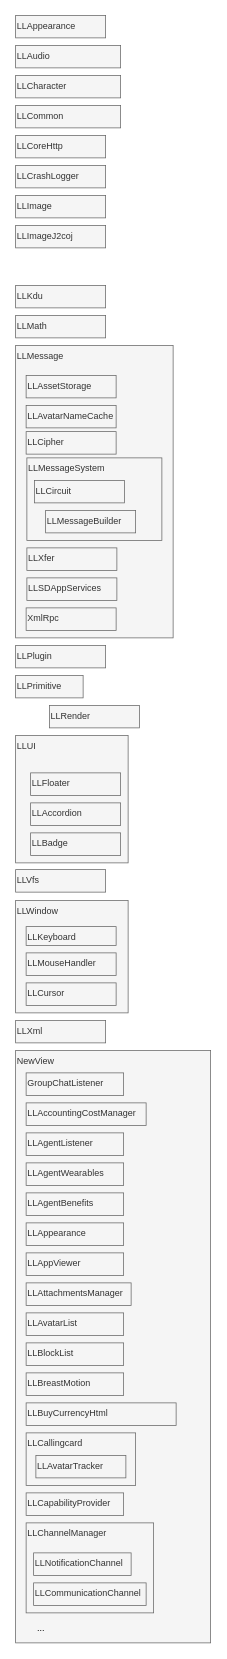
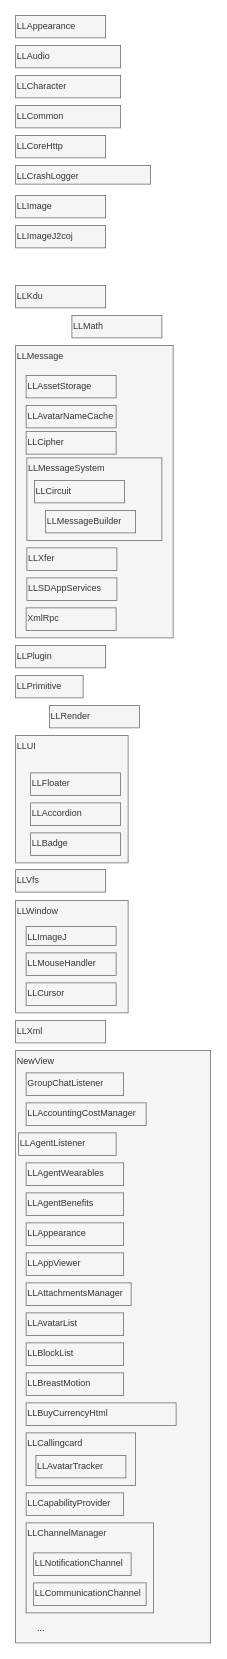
  <mxCell id="0" />
  <mxCell id="1" parent="0" />
  <mxCell id="2" value="LLMessage" style="text;html=1;strokeColor=#666666;fillColor=#f5f5f5;align=left;verticalAlign=top;whiteSpace=wrap;rounded=0;fontColor=#333333;" vertex="1" parent="1"><mxGeometry x="20" y="460" width="210" height="390" as="geometry" /></mxCell>
  <mxCell id="3" value="NewView" style="text;html=1;strokeColor=#666666;fillColor=#f5f5f5;align=left;verticalAlign=top;whiteSpace=wrap;rounded=0;fontColor=#333333;" vertex="1" parent="1"><mxGeometry x="20" y="1400" width="260" height="790" as="geometry" /></mxCell>
  <mxCell id="4" value="LLImage" style="text;html=1;strokeColor=#666666;fillColor=#f5f5f5;align=left;verticalAlign=top;whiteSpace=wrap;rounded=0;fontColor=#333333;" vertex="1" parent="1"><mxGeometry x="20" y="260" width="120" height="30" as="geometry" /></mxCell>
  <mxCell id="5" value="LLAvatarNameCache" style="text;html=1;strokeColor=#666666;fillColor=#f5f5f5;align=left;verticalAlign=top;whiteSpace=wrap;rounded=0;fontColor=#333333;" vertex="1" parent="1"><mxGeometry x="34" y="540" width="120" height="30" as="geometry" /></mxCell>
  <mxCell id="6" value="LLXfer" style="text;html=1;strokeColor=#666666;fillColor=#f5f5f5;align=left;verticalAlign=top;whiteSpace=wrap;rounded=0;fontColor=#333333;" vertex="1" parent="1"><mxGeometry x="35" y="730" width="120" height="30" as="geometry" /></mxCell>
  <mxCell id="7" value="XmlRpc" style="text;html=1;strokeColor=#666666;fillColor=#f5f5f5;align=left;verticalAlign=top;whiteSpace=wrap;rounded=0;fontColor=#333333;" vertex="1" parent="1"><mxGeometry x="34" y="810" width="120" height="30" as="geometry" /></mxCell>
  <mxCell id="8" value="LLCoreHttp" style="text;html=1;strokeColor=#666666;fillColor=#f5f5f5;align=left;verticalAlign=top;whiteSpace=wrap;rounded=0;fontColor=#333333;" vertex="1" parent="1"><mxGeometry x="20" y="180" width="120" height="30" as="geometry" /></mxCell>
- <mxCell id="9" value="LLMath" style="text;html=1;strokeColor=#666666;fillColor=#f5f5f5;align=left;verticalAlign=top;whiteSpace=wrap;rounded=0;fontColor=#333333;" vertex="1" parent="1"><mxGeometry x="20" y="420" width="120" height="30" as="geometry" /></mxCell>
+ <mxCell id="9" value="LLMath" style="text;html=1;strokeColor=#666666;fillColor=#f5f5f5;align=left;verticalAlign=top;whiteSpace=wrap;rounded=0;fontColor=#333333;" vertex="1" parent="1"><mxGeometry x="95" y="420" width="120" height="30" as="geometry" /></mxCell>
  <mxCell id="10" value="LLPlugin" style="text;html=1;strokeColor=#666666;fillColor=#f5f5f5;align=left;verticalAlign=top;whiteSpace=wrap;rounded=0;fontColor=#333333;" vertex="1" parent="1"><mxGeometry x="20" y="860" width="120" height="30" as="geometry" /></mxCell>
  <mxCell id="11" value="LLPrimitive" style="text;html=1;strokeColor=#666666;fillColor=#f5f5f5;align=left;verticalAlign=top;whiteSpace=wrap;rounded=0;fontColor=#333333;" vertex="1" parent="1"><mxGeometry x="20" y="900" width="90" height="30" as="geometry" /></mxCell>
  <mxCell id="12" value="LLRender" style="text;html=1;strokeColor=#666666;fillColor=#f5f5f5;align=left;verticalAlign=top;whiteSpace=wrap;rounded=0;fontColor=#333333;" vertex="1" parent="1"><mxGeometry x="65" y="940" width="120" height="30" as="geometry" /></mxCell>
  <mxCell id="13" value="LLUI" style="text;html=1;strokeColor=#666666;fillColor=#f5f5f5;align=left;verticalAlign=top;whiteSpace=wrap;rounded=0;fontColor=#333333;" vertex="1" parent="1"><mxGeometry x="20" y="980" width="150" height="170" as="geometry" /></mxCell>
  <mxCell id="14" value="LLFloater" style="text;html=1;strokeColor=#666666;fillColor=#f5f5f5;align=left;verticalAlign=top;whiteSpace=wrap;rounded=0;fontColor=#333333;" vertex="1" parent="1"><mxGeometry x="40" y="1030" width="120" height="30" as="geometry" /></mxCell>
  <mxCell id="15" value="LLAccordion" style="text;html=1;strokeColor=#666666;fillColor=#f5f5f5;align=left;verticalAlign=top;whiteSpace=wrap;rounded=0;fontColor=#333333;" vertex="1" parent="1"><mxGeometry x="40" y="1070" width="120" height="30" as="geometry" /></mxCell>
  <mxCell id="16" value="LLBadge" style="text;html=1;strokeColor=#666666;fillColor=#f5f5f5;align=left;verticalAlign=top;whiteSpace=wrap;rounded=0;fontColor=#333333;" vertex="1" parent="1"><mxGeometry x="40" y="1110" width="120" height="30" as="geometry" /></mxCell>
  <mxCell id="17" value="LLVfs" style="text;html=1;strokeColor=#666666;fillColor=#f5f5f5;align=left;verticalAlign=top;whiteSpace=wrap;rounded=0;fontColor=#333333;" vertex="1" parent="1"><mxGeometry x="20" y="1159" width="120" height="30" as="geometry" /></mxCell>
  <mxCell id="18" value="LLWindow" style="text;html=1;strokeColor=#666666;fillColor=#f5f5f5;align=left;verticalAlign=top;whiteSpace=wrap;rounded=0;fontColor=#333333;" vertex="1" parent="1"><mxGeometry x="20" y="1200" width="150" height="150" as="geometry" /></mxCell>
- <mxCell id="19" value="LLKeyboard" style="text;html=1;strokeColor=#666666;fillColor=#f5f5f5;align=left;verticalAlign=top;whiteSpace=wrap;rounded=0;fontColor=#333333;" vertex="1" parent="1"><mxGeometry x="34" y="1235" width="120" height="25" as="geometry" /></mxCell>
+ <mxCell id="19" value="LLImageJ" style="text;html=1;strokeColor=#666666;fillColor=#f5f5f5;align=left;verticalAlign=top;whiteSpace=wrap;rounded=0;fontColor=#333333;" vertex="1" parent="1"><mxGeometry x="34" y="1235" width="120" height="25" as="geometry" /></mxCell>
  <mxCell id="20" value="LLMouseHandler" style="text;html=1;strokeColor=#666666;fillColor=#f5f5f5;align=left;verticalAlign=top;whiteSpace=wrap;rounded=0;fontColor=#333333;" vertex="1" parent="1"><mxGeometry x="34" y="1270" width="120" height="30" as="geometry" /></mxCell>
  <mxCell id="21" value="LLCursor" style="text;html=1;strokeColor=#666666;fillColor=#f5f5f5;align=left;verticalAlign=top;whiteSpace=wrap;rounded=0;fontColor=#333333;" vertex="1" parent="1"><mxGeometry x="34" y="1310" width="120" height="30" as="geometry" /></mxCell>
  <mxCell id="22" value="LLXml" style="text;html=1;strokeColor=#666666;fillColor=#f5f5f5;align=left;verticalAlign=top;whiteSpace=wrap;rounded=0;fontColor=#333333;" vertex="1" parent="1"><mxGeometry x="20" y="1360" width="120" height="30" as="geometry" /></mxCell>
  <mxCell id="23" value="GroupChatListener" style="text;html=1;strokeColor=#666666;fillColor=#f5f5f5;align=left;verticalAlign=top;whiteSpace=wrap;rounded=0;fontColor=#333333;" vertex="1" parent="1"><mxGeometry x="34" y="1430" width="130" height="30" as="geometry" /></mxCell>
  <mxCell id="24" value="LLAccountingCostManager" style="text;html=1;strokeColor=#666666;fillColor=#f5f5f5;align=left;verticalAlign=top;whiteSpace=wrap;rounded=0;fontColor=#333333;" vertex="1" parent="1"><mxGeometry x="34" y="1470" width="160" height="30" as="geometry" /></mxCell>
- <mxCell id="25" value="LLAgentListener" style="text;html=1;strokeColor=#666666;fillColor=#f5f5f5;align=left;verticalAlign=top;whiteSpace=wrap;rounded=0;fontColor=#333333;" vertex="1" parent="1"><mxGeometry x="34" y="1510" width="130" height="30" as="geometry" /></mxCell>
+ <mxCell id="25" value="LLAgentListener" style="text;html=1;strokeColor=#666666;fillColor=#f5f5f5;align=left;verticalAlign=top;whiteSpace=wrap;rounded=0;fontColor=#333333;" vertex="1" parent="1"><mxGeometry x="24" y="1510" width="130" height="30" as="geometry" /></mxCell>
  <mxCell id="26" value="LLAgentWearables" style="text;html=1;strokeColor=#666666;fillColor=#f5f5f5;align=left;verticalAlign=top;whiteSpace=wrap;rounded=0;fontColor=#333333;" vertex="1" parent="1"><mxGeometry x="34" y="1550" width="130" height="30" as="geometry" /></mxCell>
  <mxCell id="27" value="LLAgentBenefits" style="text;html=1;strokeColor=#666666;fillColor=#f5f5f5;align=left;verticalAlign=top;whiteSpace=wrap;rounded=0;fontColor=#333333;" vertex="1" parent="1"><mxGeometry x="34" y="1590" width="130" height="30" as="geometry" /></mxCell>
  <mxCell id="28" value="LLAppearance" style="text;html=1;strokeColor=#666666;fillColor=#f5f5f5;align=left;verticalAlign=top;whiteSpace=wrap;rounded=0;fontColor=#333333;" vertex="1" parent="1"><mxGeometry x="34" y="1630" width="130" height="30" as="geometry" /></mxCell>
  <mxCell id="29" value="LLAppViewer" style="text;html=1;strokeColor=#666666;fillColor=#f5f5f5;align=left;verticalAlign=top;whiteSpace=wrap;rounded=0;fontColor=#333333;" vertex="1" parent="1"><mxGeometry x="34" y="1670" width="130" height="30" as="geometry" /></mxCell>
  <mxCell id="30" value="LLAttachmentsManager" style="text;html=1;strokeColor=#666666;fillColor=#f5f5f5;align=left;verticalAlign=top;whiteSpace=wrap;rounded=0;fontColor=#333333;" vertex="1" parent="1"><mxGeometry x="34" y="1710" width="140" height="30" as="geometry" /></mxCell>
  <mxCell id="31" value="LLAudio" style="text;html=1;strokeColor=#666666;fillColor=#f5f5f5;align=left;verticalAlign=top;whiteSpace=wrap;rounded=0;fontColor=#333333;" vertex="1" parent="1"><mxGeometry x="20" y="60" width="140" height="30" as="geometry" /></mxCell>
  <mxCell id="32" value="LLAppearance" style="text;html=1;strokeColor=#666666;fillColor=#f5f5f5;align=left;verticalAlign=top;whiteSpace=wrap;rounded=0;fontColor=#333333;" vertex="1" parent="1"><mxGeometry x="20" y="20" width="120" height="30" as="geometry" /></mxCell>
  <mxCell id="33" value="LLCharacter" style="text;html=1;strokeColor=#666666;fillColor=#f5f5f5;align=left;verticalAlign=top;whiteSpace=wrap;rounded=0;fontColor=#333333;" vertex="1" parent="1"><mxGeometry x="20" y="100" width="140" height="30" as="geometry" /></mxCell>
  <mxCell id="34" value="LLCommon" style="text;html=1;strokeColor=#666666;fillColor=#f5f5f5;align=left;verticalAlign=top;whiteSpace=wrap;rounded=0;fontColor=#333333;" vertex="1" parent="1"><mxGeometry x="20" y="140" width="140" height="30" as="geometry" /></mxCell>
- <mxCell id="35" value="LLCrashLogger" style="text;html=1;strokeColor=#666666;fillColor=#f5f5f5;align=left;verticalAlign=top;whiteSpace=wrap;rounded=0;fontColor=#333333;" vertex="1" parent="1"><mxGeometry x="20" y="220" width="120" height="30" as="geometry" /></mxCell>
+ <mxCell id="35" value="LLCrashLogger" style="text;html=1;strokeColor=#666666;fillColor=#f5f5f5;align=left;verticalAlign=top;whiteSpace=wrap;rounded=0;fontColor=#333333;" vertex="1" parent="1"><mxGeometry x="20" y="220" width="180" height="25" as="geometry" /></mxCell>
  <mxCell id="36" value="LLImageJ2coj" style="text;html=1;strokeColor=#666666;fillColor=#f5f5f5;align=left;verticalAlign=top;whiteSpace=wrap;rounded=0;fontColor=#333333;" vertex="1" parent="1"><mxGeometry x="20" y="300" width="120" height="30" as="geometry" /></mxCell>
  <mxCell id="37" value="LLKdu" style="text;html=1;strokeColor=#666666;fillColor=#f5f5f5;align=left;verticalAlign=top;whiteSpace=wrap;rounded=0;fontColor=#333333;" vertex="1" parent="1"><mxGeometry x="20" y="380" width="120" height="30" as="geometry" /></mxCell>
  <mxCell id="38" value="LLAssetStorage" style="text;html=1;strokeColor=#666666;fillColor=#f5f5f5;align=left;verticalAlign=top;whiteSpace=wrap;rounded=0;fontColor=#333333;" vertex="1" parent="1"><mxGeometry x="34" y="500" width="120" height="30" as="geometry" /></mxCell>
  <mxCell id="39" value="LLCipher" style="text;html=1;strokeColor=#666666;fillColor=#f5f5f5;align=left;verticalAlign=top;whiteSpace=wrap;rounded=0;fontColor=#333333;" vertex="1" parent="1"><mxGeometry x="34" y="575" width="120" height="30" as="geometry" /></mxCell>
  <mxCell id="40" value="LLMessageSystem" style="text;html=1;strokeColor=#666666;fillColor=#f5f5f5;align=left;verticalAlign=top;whiteSpace=wrap;rounded=0;fontColor=#333333;" vertex="1" parent="1"><mxGeometry x="35" y="610" width="180" height="110" as="geometry" /></mxCell>
  <mxCell id="41" value="LLCircuit" style="text;html=1;strokeColor=#666666;fillColor=#f5f5f5;align=left;verticalAlign=top;whiteSpace=wrap;rounded=0;fontColor=#333333;" vertex="1" parent="1"><mxGeometry x="45" y="640" width="120" height="30" as="geometry" /></mxCell>
  <mxCell id="42" value="LLMessageBuilder" style="text;html=1;strokeColor=#666666;fillColor=#f5f5f5;align=left;verticalAlign=top;whiteSpace=wrap;rounded=0;fontColor=#333333;" vertex="1" parent="1"><mxGeometry x="60" y="680" width="120" height="30" as="geometry" /></mxCell>
  <mxCell id="43" value="LLSDAppServices" style="text;html=1;strokeColor=#666666;fillColor=#f5f5f5;align=left;verticalAlign=top;whiteSpace=wrap;rounded=0;fontColor=#333333;" vertex="1" parent="1"><mxGeometry x="35" y="770" width="120" height="30" as="geometry" /></mxCell>
  <mxCell id="44" value="LLAvatarList" style="text;html=1;strokeColor=#666666;fillColor=#f5f5f5;align=left;verticalAlign=top;whiteSpace=wrap;rounded=0;fontColor=#333333;" vertex="1" parent="1"><mxGeometry x="34" y="1750" width="130" height="30" as="geometry" /></mxCell>
  <mxCell id="45" value="LLBlockList" style="text;html=1;strokeColor=#666666;fillColor=#f5f5f5;align=left;verticalAlign=top;whiteSpace=wrap;rounded=0;fontColor=#333333;" vertex="1" parent="1"><mxGeometry x="34" y="1790" width="130" height="30" as="geometry" /></mxCell>
  <mxCell id="46" value="LLBreastMotion" style="text;html=1;strokeColor=#666666;fillColor=#f5f5f5;align=left;verticalAlign=top;whiteSpace=wrap;rounded=0;fontColor=#333333;" vertex="1" parent="1"><mxGeometry x="34" y="1830" width="130" height="30" as="geometry" /></mxCell>
  <mxCell id="47" value="LLBuyCurrencyHtml" style="text;html=1;strokeColor=#666666;fillColor=#f5f5f5;align=left;verticalAlign=top;whiteSpace=wrap;rounded=0;fontColor=#333333;" vertex="1" parent="1"><mxGeometry x="34" y="1870" width="200" height="30" as="geometry" /></mxCell>
  <mxCell id="48" value="LLCallingcard" style="text;html=1;strokeColor=#666666;fillColor=#f5f5f5;align=left;verticalAlign=top;whiteSpace=wrap;rounded=0;fontColor=#333333;" vertex="1" parent="1"><mxGeometry x="34" y="1910" width="146" height="70" as="geometry" /></mxCell>
  <mxCell id="49" value="LLAvatarTracker" style="text;html=1;strokeColor=#666666;fillColor=#f5f5f5;align=left;verticalAlign=top;whiteSpace=wrap;rounded=0;fontColor=#333333;" vertex="1" parent="1"><mxGeometry x="47" y="1940" width="120" height="30" as="geometry" /></mxCell>
  <mxCell id="50" value="LLCapabilityProvider" style="text;html=1;strokeColor=#666666;fillColor=#f5f5f5;align=left;verticalAlign=top;whiteSpace=wrap;rounded=0;fontColor=#333333;" vertex="1" parent="1"><mxGeometry x="34" y="1990" width="130" height="30" as="geometry" /></mxCell>
  <mxCell id="51" value="LLChannelManager" style="text;html=1;strokeColor=#666666;fillColor=#f5f5f5;align=left;verticalAlign=top;whiteSpace=wrap;rounded=0;fontColor=#333333;" vertex="1" parent="1"><mxGeometry x="34" y="2030" width="170" height="120" as="geometry" /></mxCell>
  <mxCell id="52" value="LLCommunicationChannel" style="text;html=1;strokeColor=#666666;fillColor=#f5f5f5;align=left;verticalAlign=top;whiteSpace=wrap;rounded=0;fontColor=#333333;" vertex="1" parent="1"><mxGeometry x="44" y="2110" width="150" height="30" as="geometry" /></mxCell>
  <mxCell id="53" value="LLNotificationChannel" style="text;html=1;strokeColor=#666666;fillColor=#f5f5f5;align=left;verticalAlign=top;whiteSpace=wrap;rounded=0;fontColor=#333333;" vertex="1" parent="1"><mxGeometry x="44" y="2070" width="130" height="30" as="geometry" /></mxCell>
  <mxCell id="54" value="..." style="text;html=1;strokeColor=none;fillColor=none;align=center;verticalAlign=middle;whiteSpace=wrap;rounded=0;" vertex="1" parent="1"><mxGeometry x="34" y="2160" width="40" height="20" as="geometry" /></mxCell>
